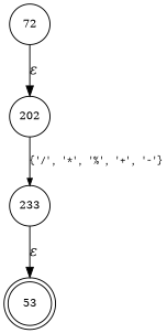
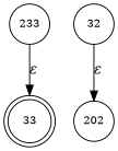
  digraph {
    rankdir=TB
    node [fixedsize=true fontsize=11 shape=circle peripheries=1]
    edge [fontname="Times-Italic"]
-   n1 [label=53 shape=doublecircle width=.6 peripheries=""]
-   n2 [label=72 width=.55]
+   n1 [label=33 shape=doublecircle width=.6 peripheries=""]
+   n2 [label=32 width=.55]
    n3 [label=202 width=.55]
    n4 [label=233 width=.55]
    n2 -> n3 [label="&epsilon;"]
-   n3 -> n4 [arrowhead=normal arrowsize=.7 fontname=Courier fontsize=11 label="{'/', '*', '%', '+', '-'}"]
    n4 -> n1 [label="&epsilon;"]
  }
